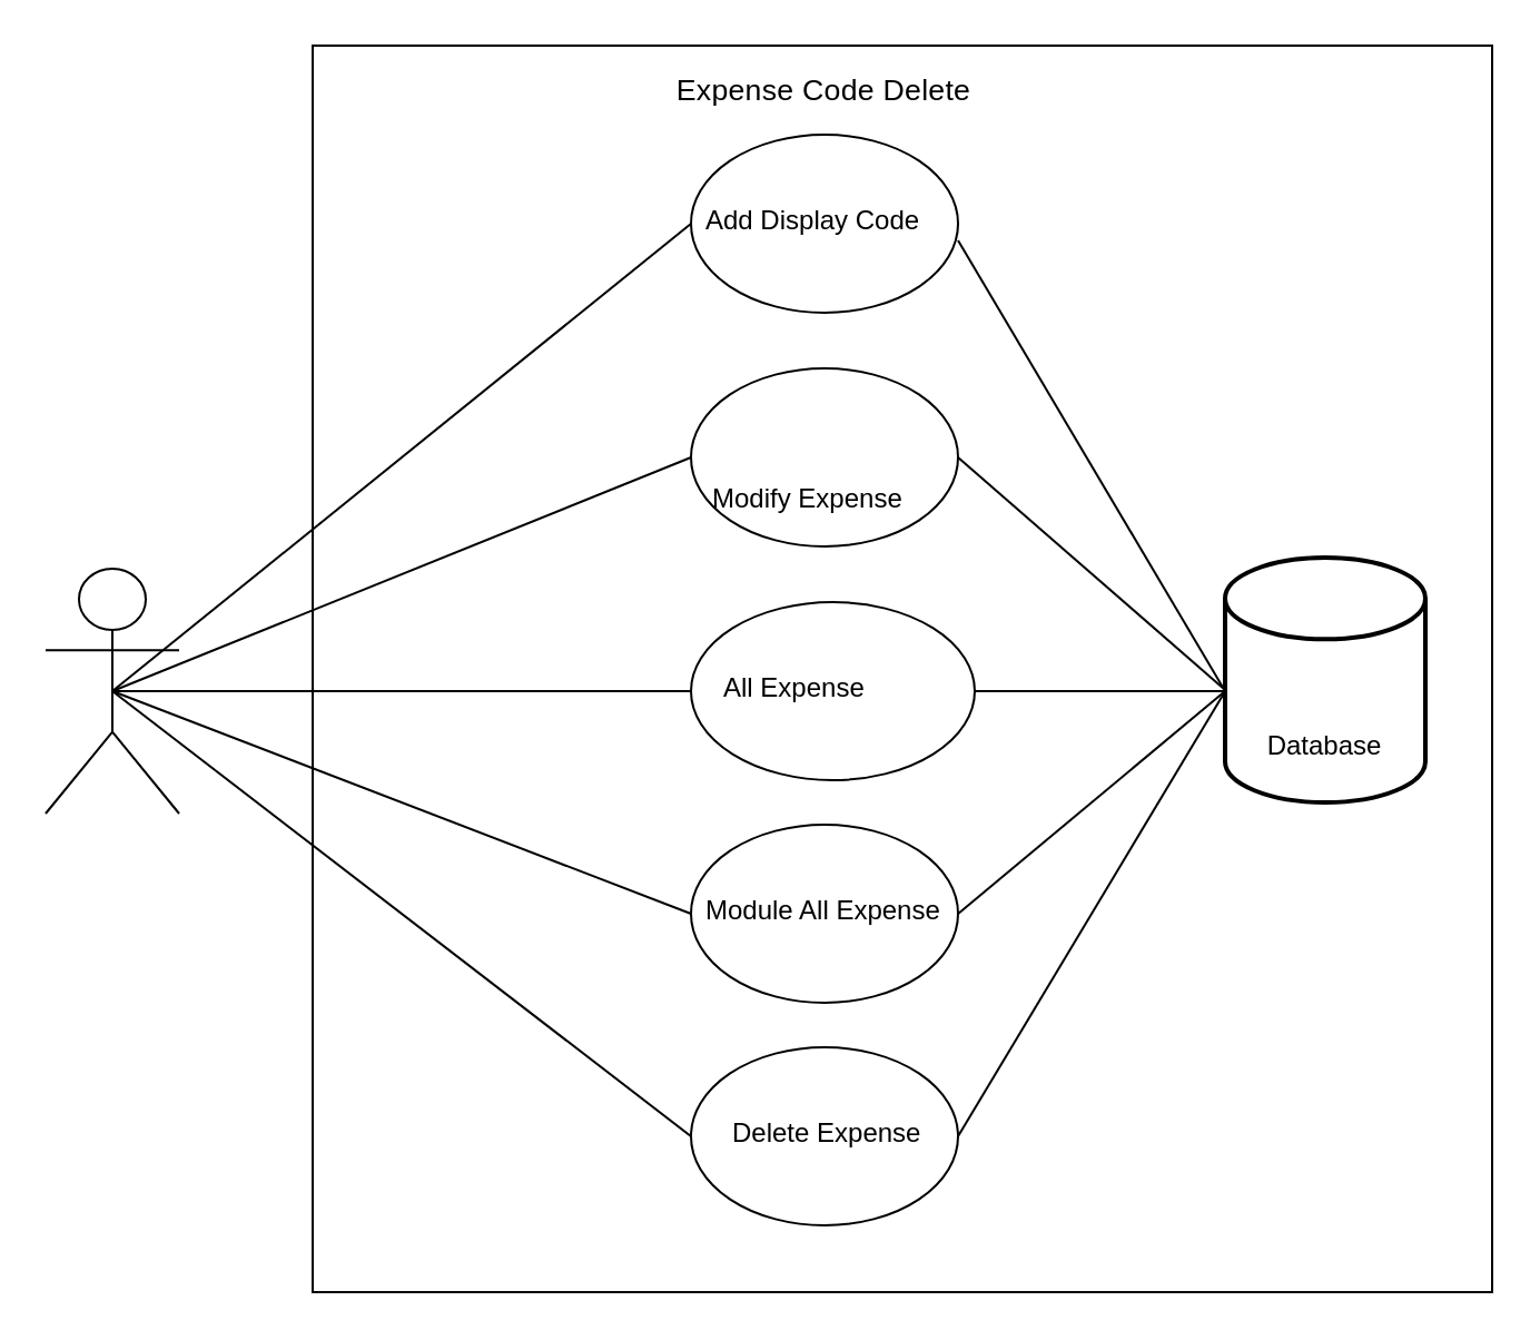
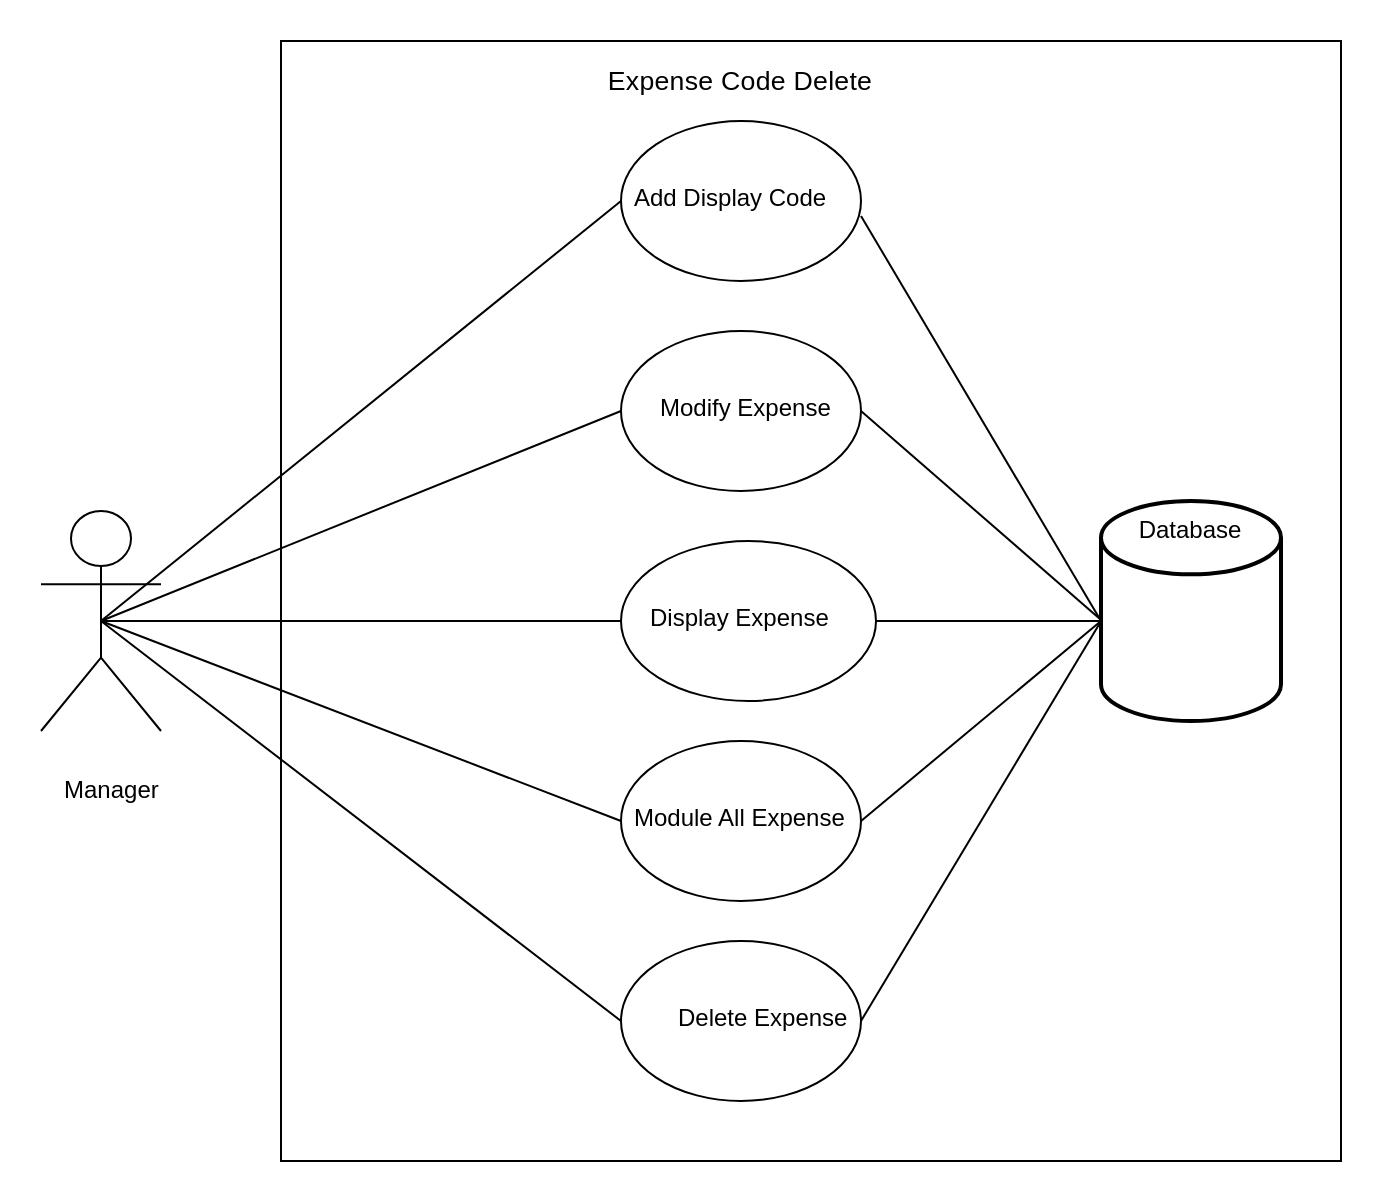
  <mxCell id="0" />
  <mxCell id="1" parent="0" />
  <mxCell id="2" value="" style="rounded=0;whiteSpace=wrap;html=1;" vertex="1" parent="1"><mxGeometry x="140" y="20" width="530" height="560" as="geometry" /></mxCell>
  <mxCell id="3" value="" style="ellipse;whiteSpace=wrap;html=1;" vertex="1" parent="1"><mxGeometry x="310" y="60" width="120" height="80" as="geometry" /></mxCell>
  <mxCell id="4" value="" style="ellipse;whiteSpace=wrap;html=1;" vertex="1" parent="1"><mxGeometry x="310" y="165" width="120" height="80" as="geometry" /></mxCell>
  <mxCell id="5" value="" style="ellipse;whiteSpace=wrap;html=1;container=1;" vertex="1" parent="1"><mxGeometry x="310" y="270" width="127.5" height="80" as="geometry" /></mxCell>
- <mxCell id="6" value="All Expense" style="text;html=1;" vertex="1" parent="5"><mxGeometry x="12.5" y="25" width="103" height="30" as="geometry" /></mxCell>
+ <mxCell id="6" value="Display Expense" style="text;html=1;" vertex="1" parent="5"><mxGeometry x="12.5" y="25" width="103" height="30" as="geometry" /></mxCell>
  <mxCell id="7" value="" style="ellipse;whiteSpace=wrap;html=1;" vertex="1" parent="1"><mxGeometry x="310" y="370" width="120" height="80" as="geometry" /></mxCell>
  <mxCell id="8" value="" style="ellipse;whiteSpace=wrap;html=1;" vertex="1" parent="1"><mxGeometry x="310" y="470" width="120" height="80" as="geometry" /></mxCell>
  <mxCell id="9" value="" style="shape=umlActor;verticalLabelPosition=bottom;labelBackgroundColor=#ffffff;verticalAlign=top;html=1;outlineConnect=0;" vertex="1" parent="1"><mxGeometry x="20" y="255" width="60" height="110" as="geometry" /></mxCell>
  <mxCell id="10" value="" style="endArrow=none;html=1;exitX=0.5;exitY=0.5;exitDx=0;exitDy=0;exitPerimeter=0;" edge="1" parent="1" source="9"><mxGeometry width="50" height="50" relative="1" as="geometry"><mxPoint x="260" y="150" as="sourcePoint" /><mxPoint x="310" y="100" as="targetPoint" /></mxGeometry></mxCell>
  <mxCell id="11" value="" style="endArrow=none;html=1;entryX=0;entryY=0.5;entryDx=0;entryDy=0;" edge="1" parent="1" target="8"><mxGeometry width="50" height="50" relative="1" as="geometry"><mxPoint x="50" y="310" as="sourcePoint" /><mxPoint x="310" y="110" as="targetPoint" /></mxGeometry></mxCell>
  <mxCell id="12" value="" style="endArrow=none;html=1;entryX=0;entryY=0.5;entryDx=0;entryDy=0;" edge="1" parent="1" target="7"><mxGeometry width="50" height="50" relative="1" as="geometry"><mxPoint x="50" y="310" as="sourcePoint" /><mxPoint x="330" y="120" as="targetPoint" /></mxGeometry></mxCell>
  <mxCell id="13" value="" style="endArrow=none;html=1;exitX=0.5;exitY=0.5;exitDx=0;exitDy=0;exitPerimeter=0;entryX=0;entryY=0.5;entryDx=0;entryDy=0;" edge="1" parent="1" source="9" target="4"><mxGeometry width="50" height="50" relative="1" as="geometry"><mxPoint x="80" y="340" as="sourcePoint" /><mxPoint x="340" y="130" as="targetPoint" /></mxGeometry></mxCell>
  <mxCell id="14" value="" style="endArrow=none;html=1;exitX=0.5;exitY=0.5;exitDx=0;exitDy=0;exitPerimeter=0;entryX=0;entryY=0.5;entryDx=0;entryDy=0;" edge="1" parent="1" source="9" target="5"><mxGeometry width="50" height="50" relative="1" as="geometry"><mxPoint x="60" y="300" as="sourcePoint" /><mxPoint x="350" y="140" as="targetPoint" /></mxGeometry></mxCell>
  <mxCell id="15" value="&lt;span style=&quot;font-size: 10pt ; line-height: 120% ; font-family: &amp;#34;arial&amp;#34; , sans-serif ; letter-spacing: 0.1pt&quot;&gt;Expense Code Delete&lt;/span&gt;" style="text;html=1;strokeColor=none;fillColor=none;align=center;verticalAlign=middle;whiteSpace=wrap;rounded=0;" vertex="1" parent="1"><mxGeometry x="260" y="30" width="220" height="20" as="geometry" /></mxCell>
  <mxCell id="16" value="Add Display Code" style="text;html=1;" vertex="1" parent="1"><mxGeometry x="315" y="85" width="115" height="30" as="geometry" /></mxCell>
- <mxCell id="17" value="Modify Expense" style="text;html=1;" vertex="1" parent="1"><mxGeometry x="317.5" y="210" width="90" height="30" as="geometry" /></mxCell>
+ <mxCell id="17" value="Modify Expense" style="text;html=1;" vertex="1" parent="1"><mxGeometry x="327.5" y="190" width="90" height="30" as="geometry" /></mxCell>
  <mxCell id="18" value="Module All Expense" style="text;html=1;" vertex="1" parent="1"><mxGeometry x="315" y="395" width="130" height="30" as="geometry" /></mxCell>
- <mxCell id="19" value="Delete Expense" style="text;html=1;" vertex="1" parent="1"><mxGeometry x="327" y="495" width="91" height="30" as="geometry" /></mxCell>
+ <mxCell id="19" value="Delete Expense" style="text;html=1;" vertex="1" parent="1"><mxGeometry x="337" y="495" width="91" height="30" as="geometry" /></mxCell>
+ <mxCell id="20" value="Manager" style="text;html=1;resizable=0;points=[];autosize=1;align=left;verticalAlign=top;spacingTop=-4;" vertex="1" parent="1"><mxGeometry x="30" y="385" width="60" height="20" as="geometry" /></mxCell>
  <mxCell id="21" value="" style="strokeWidth=2;html=1;shape=mxgraph.flowchart.database;whiteSpace=wrap;" vertex="1" parent="1"><mxGeometry x="550" y="250" width="90" height="110" as="geometry" /></mxCell>
  <mxCell id="22" value="" style="endArrow=none;html=1;exitX=1;exitY=0.5;exitDx=0;exitDy=0;" edge="1" parent="1" source="5"><mxGeometry width="50" height="50" relative="1" as="geometry"><mxPoint x="500" y="360" as="sourcePoint" /><mxPoint x="550" y="310" as="targetPoint" /></mxGeometry></mxCell>
  <mxCell id="23" value="" style="endArrow=none;html=1;exitX=1;exitY=0.75;exitDx=0;exitDy=0;" edge="1" parent="1" source="16"><mxGeometry width="50" height="50" relative="1" as="geometry"><mxPoint x="447.5" y="320" as="sourcePoint" /><mxPoint x="550" y="310" as="targetPoint" /></mxGeometry></mxCell>
  <mxCell id="24" value="" style="endArrow=none;html=1;exitX=1;exitY=0.5;exitDx=0;exitDy=0;entryX=-0.009;entryY=0.534;entryDx=0;entryDy=0;entryPerimeter=0;" edge="1" parent="1" source="4" target="21"><mxGeometry width="50" height="50" relative="1" as="geometry"><mxPoint x="457.5" y="330" as="sourcePoint" /><mxPoint x="540" y="300" as="targetPoint" /></mxGeometry></mxCell>
  <mxCell id="25" value="" style="endArrow=none;html=1;exitX=0.885;exitY=0.5;exitDx=0;exitDy=0;exitPerimeter=0;" edge="1" parent="1" source="18"><mxGeometry width="50" height="50" relative="1" as="geometry"><mxPoint x="467.5" y="340" as="sourcePoint" /><mxPoint x="550" y="310" as="targetPoint" /></mxGeometry></mxCell>
  <mxCell id="26" value="" style="endArrow=none;html=1;exitX=1;exitY=0.5;exitDx=0;exitDy=0;entryX=0.004;entryY=0.541;entryDx=0;entryDy=0;entryPerimeter=0;" edge="1" parent="1" source="8" target="21"><mxGeometry width="50" height="50" relative="1" as="geometry"><mxPoint x="477.5" y="350" as="sourcePoint" /><mxPoint x="550" y="305" as="targetPoint" /></mxGeometry></mxCell>
- <mxCell id="27" value="Database" style="text;html=1;strokeColor=none;fillColor=none;align=center;verticalAlign=middle;whiteSpace=wrap;rounded=0;" vertex="1" parent="1"><mxGeometry x="560" y="325" width="70" height="20" as="geometry" /></mxCell>
+ <mxCell id="27" value="Database" style="text;html=1;strokeColor=none;fillColor=none;align=center;verticalAlign=middle;whiteSpace=wrap;rounded=0;" vertex="1" parent="1"><mxGeometry x="560" y="255" width="70" height="20" as="geometry" /></mxCell>
